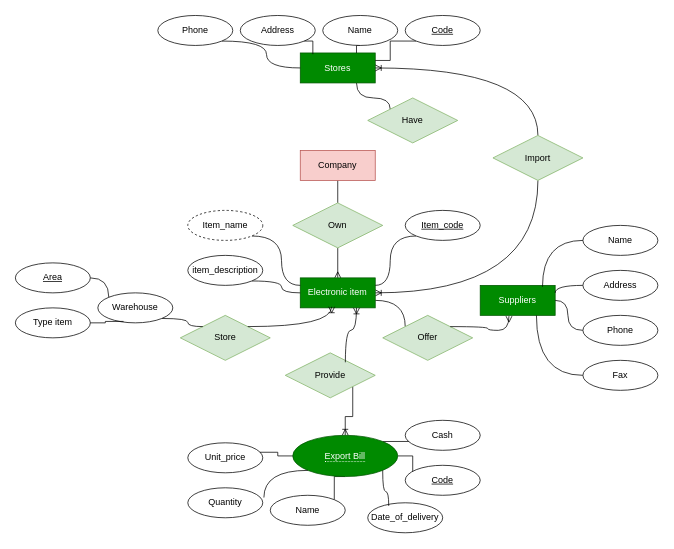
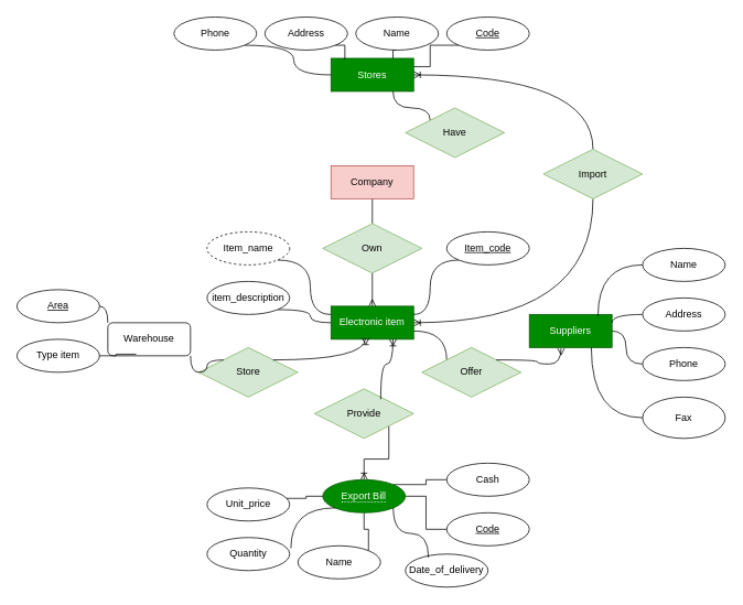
  <mxCell id="0" />
  <mxCell id="1" parent="0" />
  <mxCell id="2" style="edgeStyle=orthogonalEdgeStyle;rounded=0;orthogonalLoop=1;jettySize=auto;html=1;exitX=0.5;exitY=1;exitDx=0;exitDy=0;entryX=0.5;entryY=0;entryDx=0;entryDy=0;endArrow=none;endFill=0;" edge="1" parent="1" source="3" target="5"><mxGeometry relative="1" as="geometry" /></mxCell>
  <mxCell id="3" value="Company" style="whiteSpace=wrap;html=1;align=center;fillColor=#f8cecc;strokeColor=#b85450;" vertex="1" parent="1"><mxGeometry x="400" y="200" width="100" height="40" as="geometry" /></mxCell>
  <mxCell id="4" style="edgeStyle=orthogonalEdgeStyle;rounded=0;orthogonalLoop=1;jettySize=auto;html=1;exitX=0.5;exitY=1;exitDx=0;exitDy=0;entryX=0.5;entryY=0;entryDx=0;entryDy=0;endArrow=ERmany;endFill=0;" edge="1" parent="1" source="5" target="8"><mxGeometry relative="1" as="geometry" /></mxCell>
  <mxCell id="5" value="Own" style="shape=rhombus;perimeter=rhombusPerimeter;whiteSpace=wrap;html=1;align=center;fillColor=#d5e8d4;strokeColor=#82b366;" vertex="1" parent="1"><mxGeometry x="390" y="270" width="120" height="60" as="geometry" /></mxCell>
  <mxCell id="6" style="edgeStyle=orthogonalEdgeStyle;rounded=0;orthogonalLoop=1;jettySize=auto;html=1;exitX=1;exitY=0.75;exitDx=0;exitDy=0;entryX=0;entryY=0;entryDx=0;entryDy=0;endArrow=none;endFill=0;curved=1;" edge="1" parent="1" source="8" target="24"><mxGeometry relative="1" as="geometry" /></mxCell>
  <mxCell id="7" style="edgeStyle=orthogonalEdgeStyle;rounded=0;orthogonalLoop=1;jettySize=auto;html=1;exitX=1;exitY=0.5;exitDx=0;exitDy=0;curved=1;endArrow=none;endFill=0;startArrow=ERoneToMany;startFill=0;" edge="1" parent="1" source="8" target="38"><mxGeometry relative="1" as="geometry" /></mxCell>
  <mxCell id="8" value="Electronic item" style="whiteSpace=wrap;html=1;align=center;fillColor=#008a00;fontColor=#ffffff;strokeColor=#005700;" vertex="1" parent="1"><mxGeometry x="400" y="370" width="100" height="40" as="geometry" /></mxCell>
  <mxCell id="9" style="edgeStyle=orthogonalEdgeStyle;rounded=0;orthogonalLoop=1;jettySize=auto;html=1;exitX=0;exitY=1;exitDx=0;exitDy=0;entryX=1;entryY=0.25;entryDx=0;entryDy=0;endArrow=none;endFill=0;curved=1;" edge="1" parent="1" source="10" target="8"><mxGeometry relative="1" as="geometry" /></mxCell>
  <mxCell id="10" value="Item_code" style="ellipse;whiteSpace=wrap;html=1;align=center;fontStyle=4;" vertex="1" parent="1"><mxGeometry x="540" y="280" width="100" height="40" as="geometry" /></mxCell>
  <mxCell id="11" style="edgeStyle=orthogonalEdgeStyle;rounded=0;orthogonalLoop=1;jettySize=auto;html=1;exitX=1;exitY=1;exitDx=0;exitDy=0;entryX=0;entryY=0.25;entryDx=0;entryDy=0;endArrow=none;endFill=0;curved=1;" edge="1" parent="1" source="12" target="8"><mxGeometry relative="1" as="geometry" /></mxCell>
  <mxCell id="12" value="Item_name" style="ellipse;whiteSpace=wrap;html=1;align=center;dashed=1;" vertex="1" parent="1"><mxGeometry x="250" y="280" width="100" height="40" as="geometry" /></mxCell>
  <mxCell id="13" style="edgeStyle=orthogonalEdgeStyle;rounded=0;orthogonalLoop=1;jettySize=auto;html=1;exitX=1;exitY=1;exitDx=0;exitDy=0;curved=1;endArrow=none;endFill=0;" edge="1" parent="1" source="14" target="8"><mxGeometry relative="1" as="geometry" /></mxCell>
  <mxCell id="14" value="item_description" style="ellipse;whiteSpace=wrap;html=1;align=center;" vertex="1" parent="1"><mxGeometry x="250" y="340" width="100" height="40" as="geometry" /></mxCell>
  <mxCell id="15" value="Suppliers" style="whiteSpace=wrap;html=1;align=center;fillColor=#008a00;fontColor=#ffffff;strokeColor=#005700;" vertex="1" parent="1"><mxGeometry x="640" y="380" width="100" height="40" as="geometry" /></mxCell>
  <mxCell id="16" value="Name" style="ellipse;whiteSpace=wrap;html=1;align=center;" vertex="1" parent="1"><mxGeometry x="777" y="300" width="100" height="40" as="geometry" /></mxCell>
  <mxCell id="17" style="edgeStyle=orthogonalEdgeStyle;rounded=0;orthogonalLoop=1;jettySize=auto;html=1;exitX=0;exitY=0.5;exitDx=0;exitDy=0;entryX=1;entryY=0.25;entryDx=0;entryDy=0;endArrow=none;endFill=0;curved=1;" edge="1" parent="1" source="18" target="15"><mxGeometry relative="1" as="geometry" /></mxCell>
  <mxCell id="18" value="Address" style="ellipse;whiteSpace=wrap;html=1;align=center;" vertex="1" parent="1"><mxGeometry x="777" y="360" width="100" height="40" as="geometry" /></mxCell>
  <mxCell id="19" style="edgeStyle=orthogonalEdgeStyle;rounded=0;orthogonalLoop=1;jettySize=auto;html=1;exitX=0;exitY=0.5;exitDx=0;exitDy=0;endArrow=none;endFill=0;curved=1;" edge="1" parent="1" source="20" target="15"><mxGeometry relative="1" as="geometry" /></mxCell>
  <mxCell id="20" value="Phone" style="ellipse;whiteSpace=wrap;html=1;align=center;" vertex="1" parent="1"><mxGeometry x="777" y="420" width="100" height="40" as="geometry" /></mxCell>
  <mxCell id="21" style="edgeStyle=orthogonalEdgeStyle;rounded=0;orthogonalLoop=1;jettySize=auto;html=1;exitX=0;exitY=0.5;exitDx=0;exitDy=0;entryX=0.75;entryY=1;entryDx=0;entryDy=0;endArrow=none;endFill=0;curved=1;" edge="1" parent="1" source="22" target="15"><mxGeometry relative="1" as="geometry" /></mxCell>
- <mxCell id="22" value="Fax" style="ellipse;whiteSpace=wrap;html=1;align=center;" vertex="1" parent="1"><mxGeometry x="777" y="480" width="100" height="40" as="geometry" /></mxCell>
+ <mxCell id="22" value="Fax" style="ellipse;whiteSpace=wrap;html=1;align=center;" vertex="1" parent="1"><mxGeometry x="777" y="480" width="100" height="50" as="geometry" /></mxCell>
  <mxCell id="23" style="edgeStyle=orthogonalEdgeStyle;rounded=0;orthogonalLoop=1;jettySize=auto;html=1;exitX=0;exitY=0.5;exitDx=0;exitDy=0;entryX=0.831;entryY=0.045;entryDx=0;entryDy=0;entryPerimeter=0;curved=1;endArrow=none;endFill=0;" edge="1" parent="1" source="16" target="15"><mxGeometry relative="1" as="geometry" /></mxCell>
  <mxCell id="24" value="Offer" style="shape=rhombus;perimeter=rhombusPerimeter;whiteSpace=wrap;html=1;align=center;fillColor=#d5e8d4;strokeColor=#82b366;" vertex="1" parent="1"><mxGeometry x="510" y="420" width="120" height="60" as="geometry" /></mxCell>
  <mxCell id="25" style="edgeStyle=orthogonalEdgeStyle;rounded=0;orthogonalLoop=1;jettySize=auto;html=1;exitX=1;exitY=0;exitDx=0;exitDy=0;entryX=0.384;entryY=1.025;entryDx=0;entryDy=0;entryPerimeter=0;curved=1;endArrow=ERmany;endFill=0;" edge="1" parent="1" source="24" target="15"><mxGeometry relative="1" as="geometry" /></mxCell>
  <mxCell id="26" value="Store" style="shape=rhombus;perimeter=rhombusPerimeter;whiteSpace=wrap;html=1;align=center;fillColor=#d5e8d4;strokeColor=#82b366;" vertex="1" parent="1"><mxGeometry x="240" y="420" width="120" height="60" as="geometry" /></mxCell>
  <mxCell id="27" style="edgeStyle=orthogonalEdgeStyle;rounded=0;orthogonalLoop=1;jettySize=auto;html=1;exitX=1;exitY=1;exitDx=0;exitDy=0;entryX=0;entryY=0;entryDx=0;entryDy=0;curved=1;endArrow=none;endFill=0;" edge="1" parent="1" source="28" target="26"><mxGeometry relative="1" as="geometry" /></mxCell>
- <mxCell id="28" value="Warehouse" style="ellipse;whiteSpace=wrap;html=1;align=center;" vertex="1" parent="1"><mxGeometry x="130" y="390" width="100" height="40" as="geometry" /></mxCell>
+ <mxCell id="28" value="Warehouse" style="whiteSpace=wrap;html=1;align=center;rounded=1;" vertex="1" parent="1"><mxGeometry x="130" y="390" width="100" height="40" as="geometry" /></mxCell>
  <mxCell id="29" style="edgeStyle=orthogonalEdgeStyle;rounded=0;orthogonalLoop=1;jettySize=auto;html=1;exitX=1;exitY=0.5;exitDx=0;exitDy=0;entryX=0;entryY=0;entryDx=0;entryDy=0;endArrow=none;endFill=0;curved=1;" edge="1" parent="1" source="30" target="28"><mxGeometry relative="1" as="geometry" /></mxCell>
  <mxCell id="30" value="Area" style="ellipse;whiteSpace=wrap;html=1;align=center;fontStyle=4;" vertex="1" parent="1"><mxGeometry x="20" y="350" width="100" height="40" as="geometry" /></mxCell>
  <mxCell id="31" value="Type item" style="ellipse;whiteSpace=wrap;html=1;align=center;" vertex="1" parent="1"><mxGeometry x="20" y="410" width="100" height="40" as="geometry" /></mxCell>
  <mxCell id="32" style="edgeStyle=orthogonalEdgeStyle;rounded=0;orthogonalLoop=1;jettySize=auto;html=1;exitX=1;exitY=0;exitDx=0;exitDy=0;entryX=0.419;entryY=0.962;entryDx=0;entryDy=0;entryPerimeter=0;endArrow=ERoneToMany;endFill=0;curved=1;" edge="1" parent="1" source="26" target="8"><mxGeometry relative="1" as="geometry" /></mxCell>
  <mxCell id="33" style="edgeStyle=orthogonalEdgeStyle;rounded=0;orthogonalLoop=1;jettySize=auto;html=1;exitX=1;exitY=0.5;exitDx=0;exitDy=0;entryX=0.343;entryY=0.952;entryDx=0;entryDy=0;entryPerimeter=0;endArrow=none;endFill=0;" edge="1" parent="1" source="31" target="28"><mxGeometry relative="1" as="geometry" /></mxCell>
  <mxCell id="34" style="edgeStyle=orthogonalEdgeStyle;rounded=0;orthogonalLoop=1;jettySize=auto;html=1;exitX=0.75;exitY=1;exitDx=0;exitDy=0;entryX=0;entryY=0;entryDx=0;entryDy=0;endArrow=none;endFill=0;curved=1;" edge="1" parent="1" source="35" target="36"><mxGeometry relative="1" as="geometry" /></mxCell>
  <mxCell id="35" value="Stores" style="whiteSpace=wrap;html=1;align=center;fillColor=#008a00;fontColor=#ffffff;strokeColor=#005700;" vertex="1" parent="1"><mxGeometry x="400" y="70" width="100" height="40" as="geometry" /></mxCell>
  <mxCell id="36" value="Have" style="shape=rhombus;perimeter=rhombusPerimeter;whiteSpace=wrap;html=1;align=center;fillColor=#d5e8d4;strokeColor=#82b366;" vertex="1" parent="1"><mxGeometry x="490" y="130" width="120" height="60" as="geometry" /></mxCell>
  <mxCell id="37" style="edgeStyle=orthogonalEdgeStyle;rounded=0;orthogonalLoop=1;jettySize=auto;html=1;exitX=0.5;exitY=0;exitDx=0;exitDy=0;entryX=1;entryY=0.5;entryDx=0;entryDy=0;endArrow=ERoneToMany;endFill=0;curved=1;startArrow=none;startFill=0;" edge="1" parent="1" source="38" target="35"><mxGeometry relative="1" as="geometry" /></mxCell>
  <mxCell id="38" value="Import" style="shape=rhombus;perimeter=rhombusPerimeter;whiteSpace=wrap;html=1;align=center;fillColor=#d5e8d4;strokeColor=#82b366;" vertex="1" parent="1"><mxGeometry x="657" width="120" height="60" as="geometry" y="180" /></mxCell>
  <mxCell id="39" style="edgeStyle=orthogonalEdgeStyle;rounded=0;orthogonalLoop=1;jettySize=auto;html=1;exitX=0;exitY=1;exitDx=0;exitDy=0;entryX=1;entryY=0.25;entryDx=0;entryDy=0;endArrow=none;endFill=0;" edge="1" parent="1" source="40" target="35"><mxGeometry relative="1" as="geometry" /></mxCell>
  <mxCell id="40" value="Code" style="ellipse;whiteSpace=wrap;html=1;align=center;fontStyle=4;" vertex="1" parent="1"><mxGeometry x="540" y="20" width="100" height="40" as="geometry" /></mxCell>
  <mxCell id="41" style="edgeStyle=orthogonalEdgeStyle;rounded=0;orthogonalLoop=1;jettySize=auto;html=1;exitX=0.5;exitY=1;exitDx=0;exitDy=0;entryX=0.75;entryY=0;entryDx=0;entryDy=0;endArrow=none;endFill=0;" edge="1" parent="1" source="42" target="35"><mxGeometry relative="1" as="geometry" /></mxCell>
  <mxCell id="42" value="Name" style="ellipse;whiteSpace=wrap;html=1;align=center;" vertex="1" parent="1"><mxGeometry x="430" y="20" width="100" height="40" as="geometry" /></mxCell>
  <mxCell id="43" value="Address" style="ellipse;whiteSpace=wrap;html=1;align=center;" vertex="1" parent="1"><mxGeometry x="320" y="20" width="100" height="40" as="geometry" /></mxCell>
  <mxCell id="44" style="edgeStyle=orthogonalEdgeStyle;rounded=0;orthogonalLoop=1;jettySize=auto;html=1;exitX=1;exitY=1;exitDx=0;exitDy=0;entryX=0;entryY=0.5;entryDx=0;entryDy=0;endArrow=none;endFill=0;curved=1;" edge="1" parent="1" source="45" target="35"><mxGeometry relative="1" as="geometry" /></mxCell>
  <mxCell id="45" value="Phone" style="ellipse;whiteSpace=wrap;html=1;align=center;" vertex="1" parent="1"><mxGeometry x="210" y="20" width="100" height="40" as="geometry" /></mxCell>
  <mxCell id="46" style="edgeStyle=orthogonalEdgeStyle;rounded=0;orthogonalLoop=1;jettySize=auto;html=1;exitX=1;exitY=1;exitDx=0;exitDy=0;entryX=0.168;entryY=0.041;entryDx=0;entryDy=0;entryPerimeter=0;endArrow=none;endFill=0;" edge="1" parent="1" source="43" target="35"><mxGeometry relative="1" as="geometry" /></mxCell>
  <mxCell id="47" style="edgeStyle=orthogonalEdgeStyle;rounded=0;orthogonalLoop=1;jettySize=auto;html=1;exitX=1;exitY=1;exitDx=0;exitDy=0;endArrow=ERoneToMany;endFill=0;" edge="1" parent="1" source="48" target="53"><mxGeometry relative="1" as="geometry" /></mxCell>
  <mxCell id="48" value="Provide" style="shape=rhombus;perimeter=rhombusPerimeter;whiteSpace=wrap;html=1;align=center;fillColor=#d5e8d4;strokeColor=#82b366;" vertex="1" parent="1"><mxGeometry x="380" y="470" width="120" height="60" as="geometry" /></mxCell>
  <mxCell id="49" style="edgeStyle=orthogonalEdgeStyle;rounded=0;orthogonalLoop=1;jettySize=auto;html=1;exitX=0.75;exitY=1;exitDx=0;exitDy=0;entryX=0.668;entryY=0.21;entryDx=0;entryDy=0;entryPerimeter=0;startArrow=ERoneToMany;startFill=0;endArrow=none;endFill=0;curved=1;" edge="1" parent="1" source="8" target="48"><mxGeometry relative="1" as="geometry" /></mxCell>
  <mxCell id="50" style="edgeStyle=orthogonalEdgeStyle;rounded=0;orthogonalLoop=1;jettySize=auto;html=1;exitX=1;exitY=0.5;exitDx=0;exitDy=0;endArrow=none;endFill=0;" edge="1" parent="1" source="53" target="54"><mxGeometry relative="1" as="geometry" /></mxCell>
  <mxCell id="51" style="edgeStyle=orthogonalEdgeStyle;rounded=0;orthogonalLoop=1;jettySize=auto;html=1;exitX=1;exitY=0;exitDx=0;exitDy=0;endArrow=none;endFill=0;" edge="1" parent="1" source="53" target="60"><mxGeometry relative="1" as="geometry" /></mxCell>
  <mxCell id="52" style="edgeStyle=orthogonalEdgeStyle;rounded=0;orthogonalLoop=1;jettySize=auto;html=1;exitX=0.5;exitY=1;exitDx=0;exitDy=0;entryX=1;entryY=0;entryDx=0;entryDy=0;endArrow=none;endFill=0;" edge="1" parent="1" source="53" target="57"><mxGeometry relative="1" as="geometry" /></mxCell>
- <mxCell id="53" value="&lt;span style=&quot;border-bottom: 1px dotted&quot;&gt;Export Bill&lt;/span&gt;" style="ellipse;whiteSpace=wrap;html=1;align=center;fillColor=#008a00;fontColor=#ffffff;strokeColor=#005700;" vertex="1" parent="1"><mxGeometry x="390" y="580" width="140" height="55" as="geometry" /></mxCell>
+ <mxCell id="53" value="&lt;span style=&quot;border-bottom: 1px dotted&quot;&gt;Export Bill&lt;/span&gt;" style="ellipse;whiteSpace=wrap;html=1;align=center;fillColor=#008a00;fontColor=#ffffff;strokeColor=#005700;" vertex="1" parent="1"><mxGeometry x="390" y="580" width="100" height="40" as="geometry" /></mxCell>
  <mxCell id="54" value="Code" style="ellipse;whiteSpace=wrap;html=1;align=center;fontStyle=4;" vertex="1" parent="1"><mxGeometry x="540" y="620" width="100" height="40" as="geometry" /></mxCell>
  <mxCell id="55" value="Date_of_delivery" style="ellipse;whiteSpace=wrap;html=1;align=center;" vertex="1" parent="1"><mxGeometry x="490" y="670" width="100" height="40" as="geometry" /></mxCell>
  <mxCell id="56" style="edgeStyle=orthogonalEdgeStyle;rounded=0;orthogonalLoop=1;jettySize=auto;html=1;exitX=1;exitY=1;exitDx=0;exitDy=0;entryX=0.28;entryY=0.104;entryDx=0;entryDy=0;entryPerimeter=0;endArrow=none;endFill=0;curved=1;" edge="1" parent="1" source="53" target="55"><mxGeometry relative="1" as="geometry" /></mxCell>
  <mxCell id="57" value="Name" style="ellipse;whiteSpace=wrap;html=1;align=center;" vertex="1" parent="1"><mxGeometry x="360" y="660" width="100" height="40" as="geometry" /></mxCell>
  <mxCell id="58" value="Quantity" style="ellipse;whiteSpace=wrap;html=1;align=center;" vertex="1" parent="1"><mxGeometry x="250" y="650" width="100" height="40" as="geometry" /></mxCell>
  <mxCell id="59" value="Unit_price" style="ellipse;whiteSpace=wrap;html=1;align=center;" vertex="1" parent="1"><mxGeometry x="250" y="590" width="100" height="40" as="geometry" /></mxCell>
  <mxCell id="60" value="Cash" style="ellipse;whiteSpace=wrap;html=1;align=center;" vertex="1" parent="1"><mxGeometry x="540" y="560" width="100" height="40" as="geometry" /></mxCell>
  <mxCell id="61" style="edgeStyle=orthogonalEdgeStyle;rounded=0;orthogonalLoop=1;jettySize=auto;html=1;exitX=0;exitY=1;exitDx=0;exitDy=0;entryX=1.015;entryY=0.325;entryDx=0;entryDy=0;entryPerimeter=0;endArrow=none;endFill=0;curved=1;" edge="1" parent="1" source="53" target="58"><mxGeometry relative="1" as="geometry" /></mxCell>
  <mxCell id="62" style="edgeStyle=orthogonalEdgeStyle;rounded=0;orthogonalLoop=1;jettySize=auto;html=1;exitX=0;exitY=0.5;exitDx=0;exitDy=0;entryX=0.963;entryY=0.315;entryDx=0;entryDy=0;entryPerimeter=0;endArrow=none;endFill=0;" edge="1" parent="1" source="53" target="59"><mxGeometry relative="1" as="geometry" /></mxCell>
